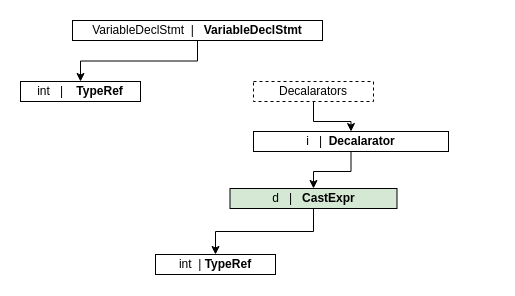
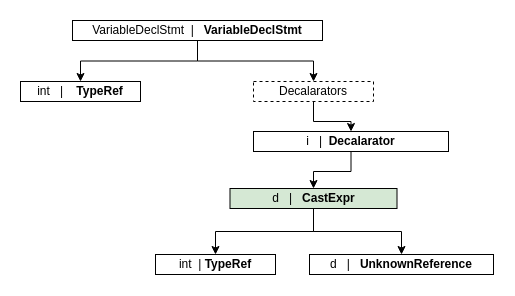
  <mxCell id="0" />
  <mxCell id="1" parent="0" />
  <mxCell id="2" style="edgeStyle=orthogonalEdgeStyle;rounded=0;orthogonalLoop=1;jettySize=auto;html=1;exitX=0.5;exitY=1;exitDx=0;exitDy=0;entryX=0.5;entryY=0;entryDx=0;entryDy=0;" edge="1" parent="1" source="4" target="5"><mxGeometry relative="1" as="geometry" /></mxCell>
+ <mxCell id="3" style="edgeStyle=orthogonalEdgeStyle;rounded=0;orthogonalLoop=1;jettySize=auto;html=1;exitX=0.5;exitY=1;exitDx=0;exitDy=0;entryX=0.5;entryY=0;entryDx=0;entryDy=0;" edge="1" parent="1" source="4" target="7"><mxGeometry relative="1" as="geometry" /></mxCell>
  <mxCell id="4" value="VariableDeclStmt&amp;nbsp; |&amp;nbsp; &amp;nbsp;&lt;b&gt;VariableDeclStmt&lt;/b&gt;" style="rounded=0;whiteSpace=wrap;html=1;" vertex="1" parent="1"><mxGeometry x="72" y="20" width="250" height="20" as="geometry" /></mxCell>
  <mxCell id="5" value="int&amp;nbsp; &amp;nbsp;|&amp;nbsp; &amp;nbsp; &lt;b&gt;TypeRef&lt;/b&gt;" style="rounded=0;whiteSpace=wrap;html=1;" vertex="1" parent="1"><mxGeometry x="20" y="81" width="120" height="20" as="geometry" /></mxCell>
  <mxCell id="6" style="edgeStyle=orthogonalEdgeStyle;rounded=0;orthogonalLoop=1;jettySize=auto;html=1;exitX=0.5;exitY=1;exitDx=0;exitDy=0;" edge="1" parent="1" source="7" target="9"><mxGeometry relative="1" as="geometry" /></mxCell>
  <mxCell id="7" value="Decalarators" style="rounded=0;whiteSpace=wrap;html=1;dashed=1;" vertex="1" parent="1"><mxGeometry x="253" y="81" width="120" height="20" as="geometry" /></mxCell>
  <mxCell id="8" style="edgeStyle=orthogonalEdgeStyle;rounded=0;orthogonalLoop=1;jettySize=auto;html=1;exitX=0.5;exitY=1;exitDx=0;exitDy=0;entryX=0.5;entryY=0;entryDx=0;entryDy=0;" edge="1" parent="1" source="9" target="12"><mxGeometry relative="1" as="geometry" /></mxCell>
  <mxCell id="9" value="i&amp;nbsp; &amp;nbsp;|&amp;nbsp; &lt;b&gt;Decalarator&lt;/b&gt;" style="rounded=0;whiteSpace=wrap;html=1;" vertex="1" parent="1"><mxGeometry x="253" y="131" width="195" height="20" as="geometry" /></mxCell>
  <mxCell id="10" style="edgeStyle=orthogonalEdgeStyle;rounded=0;orthogonalLoop=1;jettySize=auto;html=1;exitX=0.5;exitY=1;exitDx=0;exitDy=0;" edge="1" parent="1" source="12" target="13"><mxGeometry relative="1" as="geometry" /></mxCell>
+ <mxCell id="11" style="edgeStyle=orthogonalEdgeStyle;rounded=0;orthogonalLoop=1;jettySize=auto;html=1;exitX=0.5;exitY=1;exitDx=0;exitDy=0;entryX=0.5;entryY=0;entryDx=0;entryDy=0;" edge="1" parent="1" source="12" target="14"><mxGeometry relative="1" as="geometry" /></mxCell>
  <mxCell id="12" value="d&amp;nbsp; &amp;nbsp;|&amp;nbsp; &amp;nbsp;&lt;b&gt;CastExpr&lt;/b&gt;" style="rounded=0;whiteSpace=wrap;html=1;fillColor=#d5e8d4;" vertex="1" parent="1"><mxGeometry x="229.5" y="188" width="167" height="20" as="geometry" /></mxCell>
  <mxCell id="13" value="int&amp;nbsp; | &lt;b&gt;TypeRef&lt;/b&gt;" style="rounded=0;whiteSpace=wrap;html=1;" vertex="1" parent="1"><mxGeometry x="155" y="254" width="120" height="20" as="geometry" /></mxCell>
+ <mxCell id="14" value="d&amp;nbsp; &amp;nbsp;|&amp;nbsp; &amp;nbsp;&lt;b&gt;UnknownReference&lt;/b&gt;" style="rounded=0;whiteSpace=wrap;html=1;" vertex="1" parent="1"><mxGeometry x="309" y="254" width="184" height="20" as="geometry" /></mxCell>
